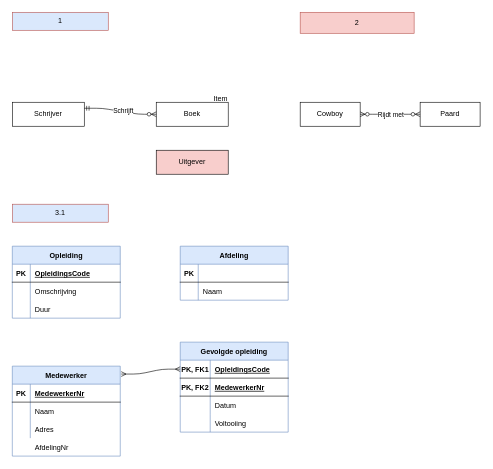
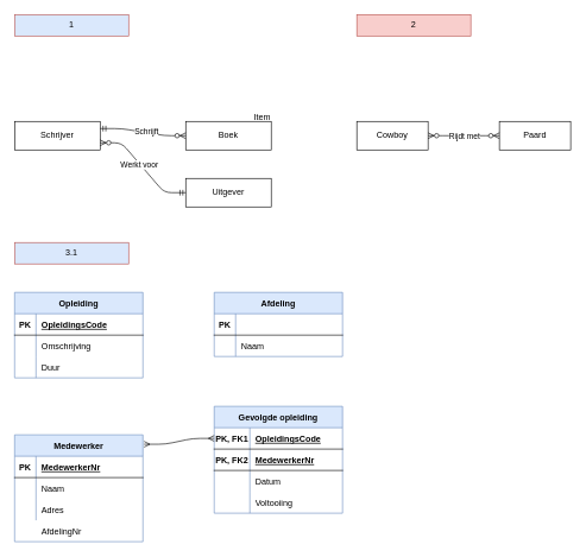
  <mxCell id="0" />
  <mxCell id="1" parent="0" />
  <mxCell id="2" value="1" style="whiteSpace=wrap;html=1;align=center;fillColor=#dae8fc;strokeColor=#b85450;" vertex="1" parent="1"><mxGeometry x="20" y="20" width="160" height="30" as="geometry" /></mxCell>
- <mxCell id="3" value="2" style="whiteSpace=wrap;html=1;align=center;fillColor=#f8cecc;strokeColor=#b85450;" vertex="1" parent="1"><mxGeometry x="500" y="20" width="190" height="35" as="geometry" /></mxCell>
+ <mxCell id="3" value="2" style="whiteSpace=wrap;html=1;align=center;fillColor=#f8cecc;strokeColor=#b85450;" vertex="1" parent="1"><mxGeometry x="500" y="20" width="160" height="30" as="geometry" /></mxCell>
  <mxCell id="4" value="3.1" style="whiteSpace=wrap;html=1;align=center;fillColor=#dae8fc;strokeColor=#b85450;" vertex="1" parent="1"><mxGeometry x="20" y="340" width="160" height="30" as="geometry" /></mxCell>
  <mxCell id="5" value="Schrijver" style="whiteSpace=wrap;html=1;align=center;" vertex="1" parent="1"><mxGeometry x="20" y="170" width="120" height="40" as="geometry" /></mxCell>
  <mxCell id="6" value="Boek" style="whiteSpace=wrap;html=1;align=center;" vertex="1" parent="1"><mxGeometry x="260" y="170" width="120" height="40" as="geometry" /></mxCell>
- <mxCell id="7" value="Uitgever" style="whiteSpace=wrap;html=1;align=center;fillColor=#f8cecc;" vertex="1" parent="1"><mxGeometry x="260" y="250" width="120" height="40" as="geometry" /></mxCell>
+ <mxCell id="7" value="Uitgever" style="whiteSpace=wrap;html=1;align=center;" vertex="1" parent="1"><mxGeometry x="260" y="250" width="120" height="40" as="geometry" /></mxCell>
  <mxCell id="8" value="" style="edgeStyle=entityRelationEdgeStyle;fontSize=12;html=1;endArrow=ERzeroToMany;startArrow=ERmandOne;entryX=0;entryY=0.5;entryDx=0;entryDy=0;exitX=1;exitY=0.25;exitDx=0;exitDy=0;" edge="1" parent="1" source="5" target="6"><mxGeometry width="100" height="100" relative="1" as="geometry"><mxPoint x="140" y="190" as="sourcePoint" /><mxPoint x="420" y="110" as="targetPoint" /></mxGeometry></mxCell>
  <mxCell id="9" value="Schrijft" style="edgeLabel;html=1;align=center;verticalAlign=middle;resizable=0;points=[];" vertex="1" connectable="0" parent="8"><mxGeometry x="0.079" y="2" relative="1" as="geometry"><mxPoint as="offset" /></mxGeometry></mxCell>
+ <mxCell id="10" value="" style="edgeStyle=entityRelationEdgeStyle;fontSize=12;html=1;endArrow=ERzeroToMany;startArrow=ERmandOne;exitX=0;exitY=0.5;exitDx=0;exitDy=0;entryX=1;entryY=0.75;entryDx=0;entryDy=0;" edge="1" parent="1" source="7" target="5"><mxGeometry width="100" height="100" relative="1" as="geometry"><mxPoint x="320" y="210" as="sourcePoint" /><mxPoint x="140" y="210" as="targetPoint" /></mxGeometry></mxCell>
+ <mxCell id="11" value="Werkt voor" style="edgeLabel;html=1;align=center;verticalAlign=middle;resizable=0;points=[];" vertex="1" connectable="0" parent="10"><mxGeometry x="0.088" y="1" relative="1" as="geometry"><mxPoint as="offset" /></mxGeometry></mxCell>
  <mxCell id="12" value="Item" style="text;strokeColor=none;fillColor=none;spacingLeft=4;spacingRight=4;overflow=hidden;rotatable=0;points=[[0,0.5],[1,0.5]];portConstraint=eastwest;fontSize=12;" vertex="1" parent="1"><mxGeometry x="350" y="150" width="40" height="30" as="geometry" /></mxCell>
  <mxCell id="13" value="Cowboy" style="whiteSpace=wrap;html=1;align=center;" vertex="1" parent="1"><mxGeometry x="500" y="170" width="100" height="40" as="geometry" /></mxCell>
  <mxCell id="14" value="Paard" style="whiteSpace=wrap;html=1;align=center;" vertex="1" parent="1"><mxGeometry x="700" y="170" width="100" height="40" as="geometry" /></mxCell>
  <mxCell id="15" value="" style="edgeStyle=entityRelationEdgeStyle;fontSize=12;html=1;endArrow=ERzeroToMany;endFill=1;startArrow=ERzeroToMany;exitX=1;exitY=0.5;exitDx=0;exitDy=0;entryX=0;entryY=0.5;entryDx=0;entryDy=0;" edge="1" parent="1" source="13" target="14"><mxGeometry width="100" height="100" relative="1" as="geometry"><mxPoint x="540" y="300" as="sourcePoint" /><mxPoint x="640" y="200" as="targetPoint" /></mxGeometry></mxCell>
  <mxCell id="16" value="Rijdt met" style="edgeLabel;html=1;align=center;verticalAlign=middle;resizable=0;points=[];" vertex="1" connectable="0" parent="15"><mxGeometry x="-0.167" y="3" relative="1" as="geometry"><mxPoint x="8.33" y="3" as="offset" /></mxGeometry></mxCell>
  <mxCell id="17" value="Opleiding" style="shape=table;startSize=30;container=1;collapsible=1;childLayout=tableLayout;fixedRows=1;rowLines=0;fontStyle=1;align=center;resizeLast=1;fillColor=#dae8fc;strokeColor=#6c8ebf;" vertex="1" parent="1"><mxGeometry x="20" y="410" width="180" height="120" as="geometry" /></mxCell>
  <mxCell id="18" value="" style="shape=partialRectangle;collapsible=0;dropTarget=0;pointerEvents=0;fillColor=none;top=0;left=0;bottom=1;right=0;points=[[0,0.5],[1,0.5]];portConstraint=eastwest;" vertex="1" parent="17"><mxGeometry y="30" width="180" height="30" as="geometry" /></mxCell>
  <mxCell id="19" value="PK" style="shape=partialRectangle;connectable=0;fillColor=none;top=0;left=0;bottom=0;right=0;fontStyle=1;overflow=hidden;" vertex="1" parent="18"><mxGeometry width="30" height="30" as="geometry" /></mxCell>
  <mxCell id="20" value="OpleidingsCode" style="shape=partialRectangle;connectable=0;fillColor=none;top=0;left=0;bottom=0;right=0;align=left;spacingLeft=6;fontStyle=5;overflow=hidden;" vertex="1" parent="18"><mxGeometry x="30" width="150" height="30" as="geometry" /></mxCell>
  <mxCell id="21" value="" style="shape=partialRectangle;collapsible=0;dropTarget=0;pointerEvents=0;fillColor=none;top=0;left=0;bottom=0;right=0;points=[[0,0.5],[1,0.5]];portConstraint=eastwest;" vertex="1" parent="17"><mxGeometry y="60" width="180" height="30" as="geometry" /></mxCell>
  <mxCell id="22" value="" style="shape=partialRectangle;connectable=0;fillColor=none;top=0;left=0;bottom=0;right=0;editable=1;overflow=hidden;" vertex="1" parent="21"><mxGeometry width="30" height="30" as="geometry" /></mxCell>
  <mxCell id="23" value="Omschrijving" style="shape=partialRectangle;connectable=0;fillColor=none;top=0;left=0;bottom=0;right=0;align=left;spacingLeft=6;overflow=hidden;" vertex="1" parent="21"><mxGeometry x="30" width="150" height="30" as="geometry" /></mxCell>
  <mxCell id="24" value="" style="shape=partialRectangle;collapsible=0;dropTarget=0;pointerEvents=0;fillColor=none;top=0;left=0;bottom=0;right=0;points=[[0,0.5],[1,0.5]];portConstraint=eastwest;" vertex="1" parent="17"><mxGeometry y="90" width="180" height="30" as="geometry" /></mxCell>
  <mxCell id="25" value="" style="shape=partialRectangle;connectable=0;fillColor=none;top=0;left=0;bottom=0;right=0;editable=1;overflow=hidden;" vertex="1" parent="24"><mxGeometry width="30" height="30" as="geometry" /></mxCell>
  <mxCell id="26" value="Duur" style="shape=partialRectangle;connectable=0;fillColor=none;top=0;left=0;bottom=0;right=0;align=left;spacingLeft=6;overflow=hidden;" vertex="1" parent="24"><mxGeometry x="30" width="150" height="30" as="geometry" /></mxCell>
  <mxCell id="27" value="Afdeling" style="shape=table;startSize=30;container=1;collapsible=1;childLayout=tableLayout;fixedRows=1;rowLines=0;fontStyle=1;align=center;resizeLast=1;fillColor=#dae8fc;strokeColor=#6c8ebf;" vertex="1" parent="1"><mxGeometry x="300" y="410" width="180" height="90" as="geometry" /></mxCell>
  <mxCell id="28" value="" style="shape=partialRectangle;collapsible=0;dropTarget=0;pointerEvents=0;fillColor=none;top=0;left=0;bottom=1;right=0;points=[[0,0.5],[1,0.5]];portConstraint=eastwest;" vertex="1" parent="27"><mxGeometry y="30" width="180" height="30" as="geometry" /></mxCell>
  <mxCell id="29" value="PK" style="shape=partialRectangle;connectable=0;fillColor=none;top=0;left=0;bottom=0;right=0;fontStyle=1;overflow=hidden;" vertex="1" parent="28"><mxGeometry width="30" height="30" as="geometry" /></mxCell>
  <mxCell id="30" value="" style="shape=partialRectangle;collapsible=0;dropTarget=0;pointerEvents=0;fillColor=none;top=0;left=0;bottom=0;right=0;points=[[0,0.5],[1,0.5]];portConstraint=eastwest;" vertex="1" parent="27"><mxGeometry y="60" width="180" height="30" as="geometry" /></mxCell>
  <mxCell id="31" value="" style="shape=partialRectangle;connectable=0;fillColor=none;top=0;left=0;bottom=0;right=0;editable=1;overflow=hidden;" vertex="1" parent="30"><mxGeometry width="30" height="30" as="geometry" /></mxCell>
  <mxCell id="32" value="Naam" style="shape=partialRectangle;connectable=0;fillColor=none;top=0;left=0;bottom=0;right=0;align=left;spacingLeft=6;overflow=hidden;" vertex="1" parent="30"><mxGeometry x="30" width="150" height="30" as="geometry" /></mxCell>
  <mxCell id="33" value="Medewerker" style="shape=table;startSize=30;container=1;collapsible=1;childLayout=tableLayout;fixedRows=1;rowLines=0;fontStyle=1;align=center;resizeLast=1;fillColor=#dae8fc;strokeColor=#6c8ebf;" vertex="1" parent="1"><mxGeometry x="20" y="610" width="180" height="150" as="geometry" /></mxCell>
  <mxCell id="34" value="" style="shape=partialRectangle;collapsible=0;dropTarget=0;pointerEvents=0;fillColor=none;top=0;left=0;bottom=1;right=0;points=[[0,0.5],[1,0.5]];portConstraint=eastwest;" vertex="1" parent="33"><mxGeometry y="30" width="180" height="30" as="geometry" /></mxCell>
  <mxCell id="35" value="PK" style="shape=partialRectangle;connectable=0;fillColor=none;top=0;left=0;bottom=0;right=0;fontStyle=1;overflow=hidden;" vertex="1" parent="34"><mxGeometry width="30" height="30" as="geometry" /></mxCell>
  <mxCell id="36" value="MedewerkerNr" style="shape=partialRectangle;connectable=0;fillColor=none;top=0;left=0;bottom=0;right=0;align=left;spacingLeft=6;fontStyle=5;overflow=hidden;" vertex="1" parent="34"><mxGeometry x="30" width="150" height="30" as="geometry" /></mxCell>
  <mxCell id="37" value="" style="shape=partialRectangle;collapsible=0;dropTarget=0;pointerEvents=0;fillColor=none;top=0;left=0;bottom=0;right=0;points=[[0,0.5],[1,0.5]];portConstraint=eastwest;" vertex="1" parent="33"><mxGeometry y="60" width="180" height="30" as="geometry" /></mxCell>
  <mxCell id="38" value="" style="shape=partialRectangle;connectable=0;fillColor=none;top=0;left=0;bottom=0;right=0;editable=1;overflow=hidden;" vertex="1" parent="37"><mxGeometry width="30" height="30" as="geometry" /></mxCell>
  <mxCell id="39" value="Naam" style="shape=partialRectangle;connectable=0;fillColor=none;top=0;left=0;bottom=0;right=0;align=left;spacingLeft=6;overflow=hidden;" vertex="1" parent="37"><mxGeometry x="30" width="150" height="30" as="geometry" /></mxCell>
  <mxCell id="40" value="" style="shape=partialRectangle;collapsible=0;dropTarget=0;pointerEvents=0;fillColor=none;top=0;left=0;bottom=0;right=0;points=[[0,0.5],[1,0.5]];portConstraint=eastwest;" vertex="1" parent="33"><mxGeometry y="90" width="180" height="30" as="geometry" /></mxCell>
  <mxCell id="41" value="" style="shape=partialRectangle;connectable=0;fillColor=none;top=0;left=0;bottom=0;right=0;editable=1;overflow=hidden;" vertex="1" parent="40"><mxGeometry width="30" height="30" as="geometry" /></mxCell>
  <mxCell id="42" value="Adres" style="shape=partialRectangle;connectable=0;fillColor=none;top=0;left=0;bottom=0;right=0;align=left;spacingLeft=6;overflow=hidden;" vertex="1" parent="40"><mxGeometry x="30" width="150" height="30" as="geometry" /></mxCell>
  <mxCell id="43" value="" style="shape=partialRectangle;collapsible=0;dropTarget=0;pointerEvents=0;fillColor=none;top=0;left=0;bottom=0;right=0;points=[[0,0.5],[1,0.5]];portConstraint=eastwest;" vertex="1" parent="33"><mxGeometry y="120" width="180" height="30" as="geometry" /></mxCell>
  <mxCell id="44" value="AfdelingNr" style="shape=partialRectangle;connectable=0;fillColor=none;top=0;left=0;bottom=0;right=0;align=left;spacingLeft=6;overflow=hidden;" vertex="1" parent="43"><mxGeometry x="30" width="150" height="30" as="geometry" /></mxCell>
  <mxCell id="45" value="Gevolgde opleiding" style="shape=table;startSize=30;container=1;collapsible=1;childLayout=tableLayout;fixedRows=1;rowLines=0;fontStyle=1;align=center;resizeLast=1;fillColor=#dae8fc;strokeColor=#6c8ebf;" vertex="1" parent="1"><mxGeometry x="300" y="570" width="180" height="150" as="geometry" /></mxCell>
  <mxCell id="46" value="" style="shape=partialRectangle;collapsible=0;dropTarget=0;pointerEvents=0;fillColor=none;top=0;left=0;bottom=1;right=0;points=[[0,0.5],[1,0.5]];portConstraint=eastwest;" vertex="1" parent="45"><mxGeometry y="30" width="180" height="30" as="geometry" /></mxCell>
  <mxCell id="47" value="PK, FK1" style="shape=partialRectangle;connectable=0;fillColor=none;top=0;left=0;bottom=0;right=0;fontStyle=1;overflow=hidden;" vertex="1" parent="46"><mxGeometry width="50" height="30" as="geometry" /></mxCell>
  <mxCell id="48" value="OpleidingsCode" style="shape=partialRectangle;connectable=0;fillColor=none;top=0;left=0;bottom=0;right=0;align=left;spacingLeft=6;fontStyle=5;overflow=hidden;" vertex="1" parent="46"><mxGeometry x="50" width="130" height="30" as="geometry" /></mxCell>
  <mxCell id="49" value="" style="shape=partialRectangle;collapsible=0;dropTarget=0;pointerEvents=0;fillColor=none;top=0;left=0;bottom=1;right=0;points=[[0,0.5],[1,0.5]];portConstraint=eastwest;" vertex="1" parent="45"><mxGeometry y="60" width="180" height="30" as="geometry" /></mxCell>
  <mxCell id="50" value="PK, FK2" style="shape=partialRectangle;connectable=0;fillColor=none;top=0;left=0;bottom=0;right=0;fontStyle=1;overflow=hidden;" vertex="1" parent="49"><mxGeometry width="50" height="30" as="geometry" /></mxCell>
  <mxCell id="51" value="MedewerkerNr" style="shape=partialRectangle;connectable=0;fillColor=none;top=0;left=0;bottom=0;right=0;align=left;spacingLeft=6;fontStyle=5;overflow=hidden;" vertex="1" parent="49"><mxGeometry x="50" width="130" height="30" as="geometry" /></mxCell>
  <mxCell id="52" value="" style="shape=partialRectangle;collapsible=0;dropTarget=0;pointerEvents=0;fillColor=none;top=0;left=0;bottom=0;right=0;points=[[0,0.5],[1,0.5]];portConstraint=eastwest;" vertex="1" parent="45"><mxGeometry y="90" width="180" height="30" as="geometry" /></mxCell>
  <mxCell id="53" value="" style="shape=partialRectangle;connectable=0;fillColor=none;top=0;left=0;bottom=0;right=0;editable=1;overflow=hidden;" vertex="1" parent="52"><mxGeometry width="50" height="30" as="geometry" /></mxCell>
  <mxCell id="54" value="Datum" style="shape=partialRectangle;connectable=0;fillColor=none;top=0;left=0;bottom=0;right=0;align=left;spacingLeft=6;overflow=hidden;" vertex="1" parent="52"><mxGeometry x="50" width="130" height="30" as="geometry" /></mxCell>
  <mxCell id="55" value="" style="shape=partialRectangle;collapsible=0;dropTarget=0;pointerEvents=0;fillColor=none;top=0;left=0;bottom=0;right=0;points=[[0,0.5],[1,0.5]];portConstraint=eastwest;" vertex="1" parent="45"><mxGeometry y="120" width="180" height="30" as="geometry" /></mxCell>
  <mxCell id="56" value="" style="shape=partialRectangle;connectable=0;fillColor=none;top=0;left=0;bottom=0;right=0;editable=1;overflow=hidden;" vertex="1" parent="55"><mxGeometry width="50" height="30" as="geometry" /></mxCell>
  <mxCell id="57" value="Voltooiing" style="shape=partialRectangle;connectable=0;fillColor=none;top=0;left=0;bottom=0;right=0;align=left;spacingLeft=6;overflow=hidden;" vertex="1" parent="55"><mxGeometry x="50" width="130" height="30" as="geometry" /></mxCell>
  <mxCell id="58" value="" style="edgeStyle=entityRelationEdgeStyle;fontSize=12;html=1;endArrow=ERmany;startArrow=ERmany;exitX=1.009;exitY=0.088;exitDx=0;exitDy=0;exitPerimeter=0;" edge="1" parent="1" source="33" target="47"><mxGeometry width="100" height="100" relative="1" as="geometry"><mxPoint x="210" y="630" as="sourcePoint" /><mxPoint x="310" y="530" as="targetPoint" /></mxGeometry></mxCell>
